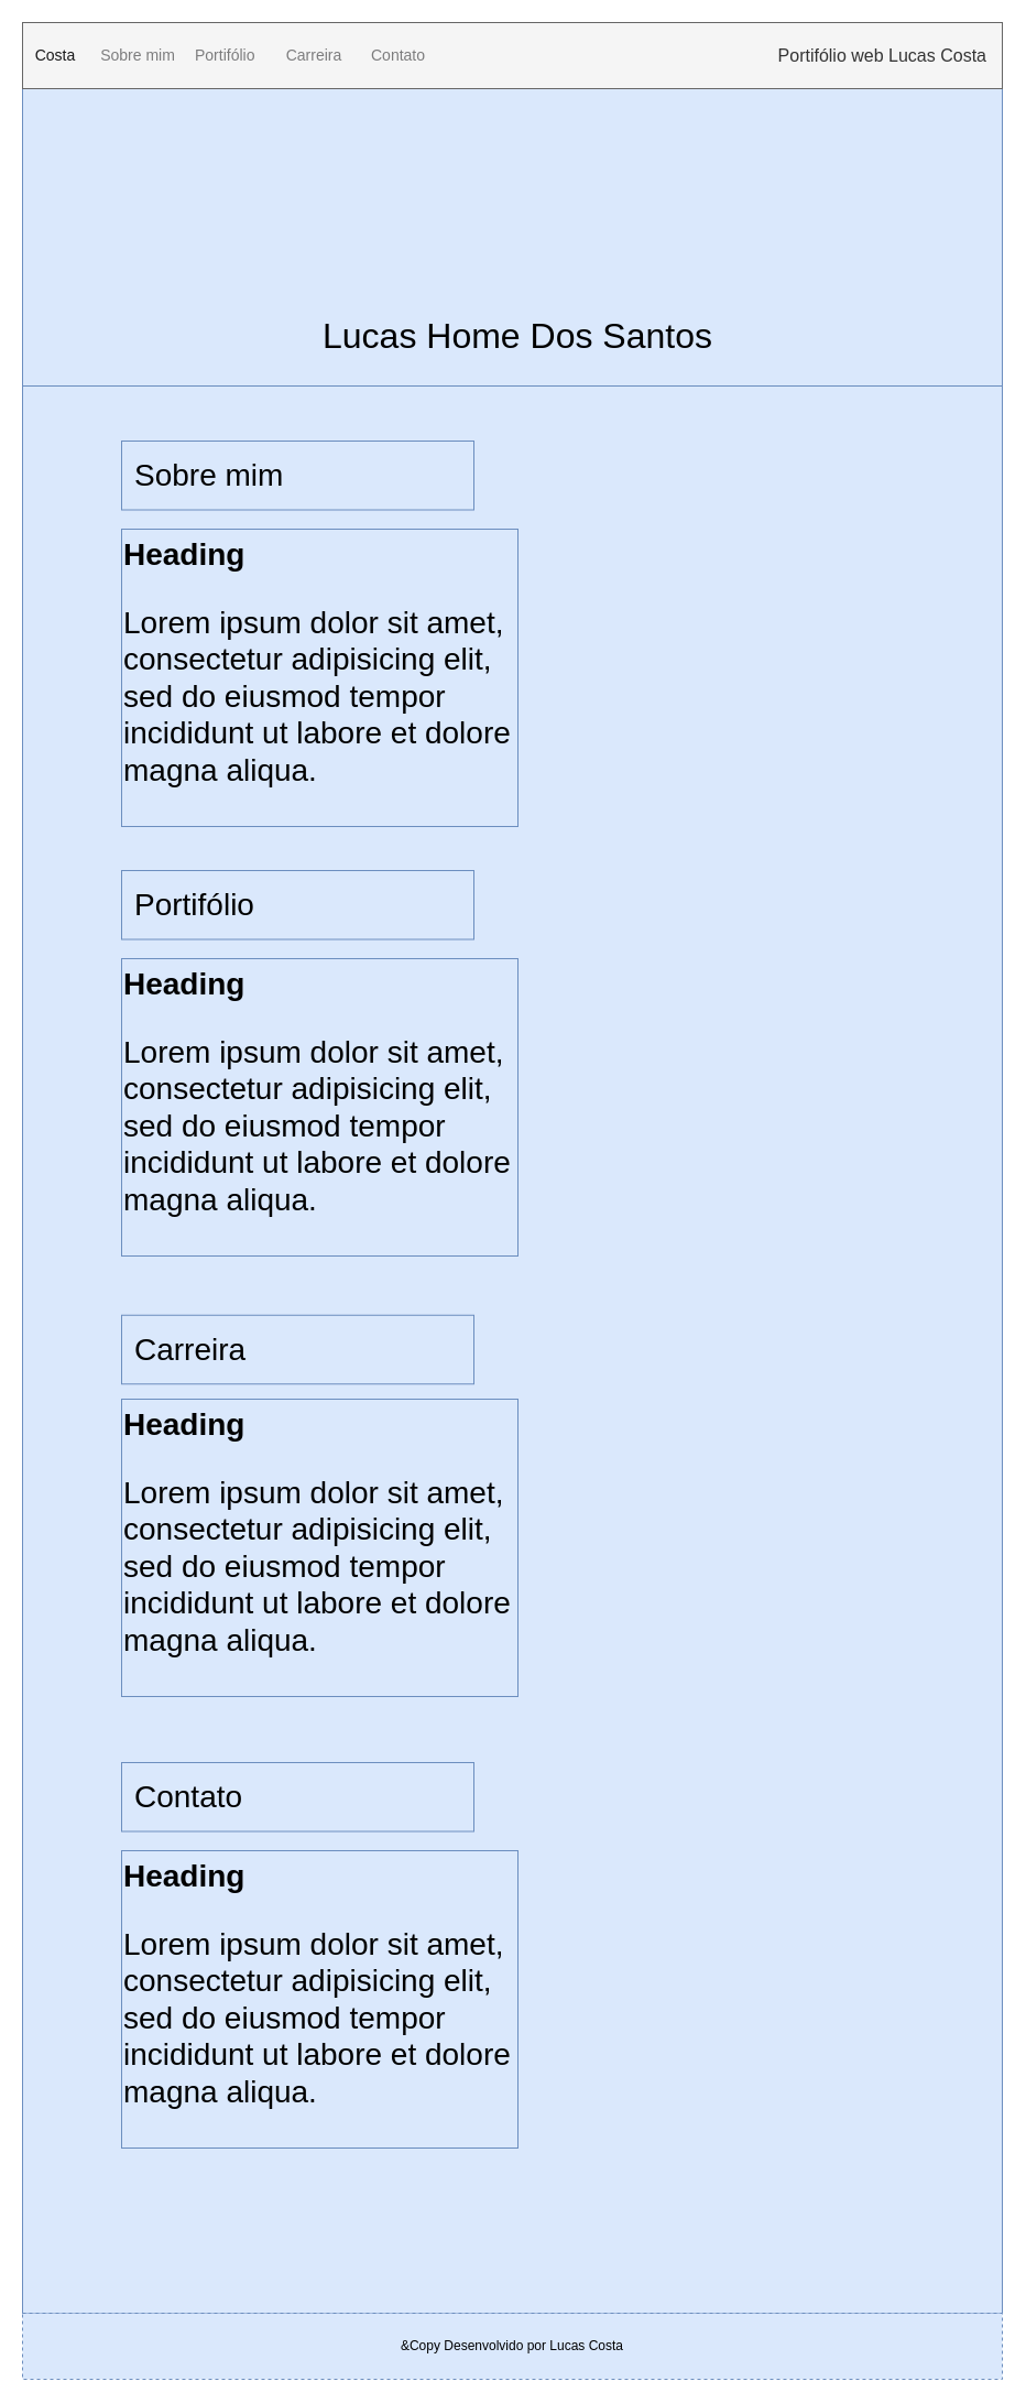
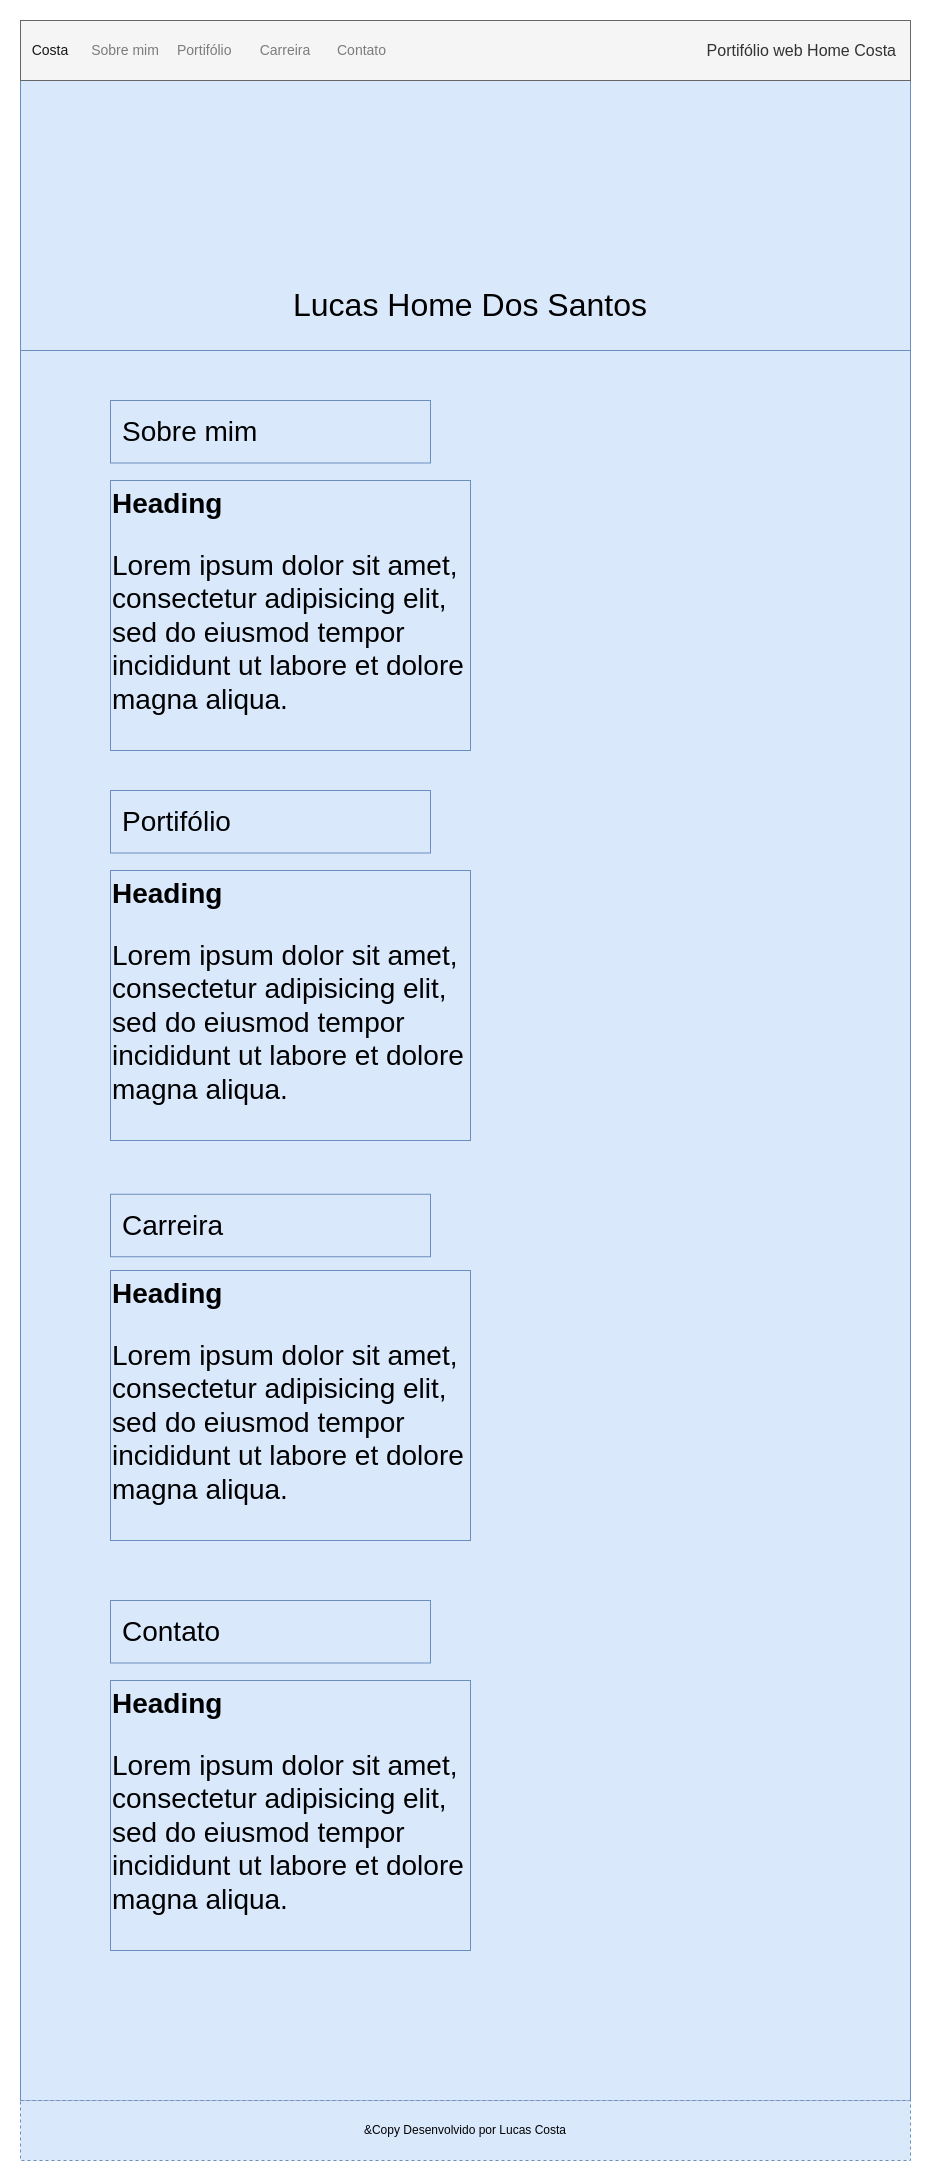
  <mxCell id="0" />
  <mxCell id="1" parent="0" />
  <mxCell id="2" value="" style="rounded=0;whiteSpace=wrap;html=1;fillColor=#dae8fc;strokeColor=#6c8ebf;movable=0;resizable=0;rotatable=0;deletable=0;editable=0;locked=1;connectable=0;" vertex="1" parent="1"><mxGeometry y="350" width="890" height="1750" as="geometry" x="20" /></mxCell>
  <mxCell id="3" value="" style="rounded=0;whiteSpace=wrap;html=1;fillColor=#dae8fc;strokeColor=#6c8ebf;" parent="1" vertex="1"><mxGeometry width="890" height="270" as="geometry" x="20" y="80" /></mxCell>
  <mxCell id="4" value="&lt;h1 style=&quot;margin-top: 0px; font-size: 28px;&quot;&gt;Heading&lt;/h1&gt;&lt;p style=&quot;font-size: 28px;&quot;&gt;Lorem ipsum dolor sit amet, consectetur adipisicing elit, sed do eiusmod tempor incididunt ut labore et dolore magna aliqua.&lt;/p&gt;" style="text;html=1;whiteSpace=wrap;overflow=hidden;rounded=0;fontSize=28;fillColor=#dae8fc;strokeColor=#6c8ebf;" parent="1" vertex="1"><mxGeometry x="110" y="480" width="360" height="270" as="geometry" /></mxCell>
  <mxCell id="5" value="Lucas Home Dos Santos" style="text;html=1;align=center;verticalAlign=middle;whiteSpace=wrap;rounded=0;fontSize=32;" parent="1" vertex="1"><mxGeometry x="290" y="280" width="360" height="50" as="geometry" /></mxCell>
  <mxCell id="6" value="&amp;amp;Copy Desenvolvido por Lucas Costa" style="rounded=0;whiteSpace=wrap;html=1;fillColor=#dae8fc;strokeColor=#6c8ebf;dashed=1;" parent="1" vertex="1"><mxGeometry y="2100" width="890" height="60" as="geometry" x="20" /></mxCell>
- <mxCell id="7" value="Portifólio web Lucas Costa" style="html=1;shadow=0;dashed=0;fillColor=#f5f5f5;strokeColor=#666666;fontSize=16;align=right;spacing=15;fontColor=#333333;" parent="1" vertex="1"><mxGeometry y="20" width="890" height="60" as="geometry" x="20" /></mxCell>
+ <mxCell id="7" value="Portifólio web Home Costa" style="html=1;shadow=0;dashed=0;fillColor=#f5f5f5;strokeColor=#666666;fontSize=16;align=right;spacing=15;fontColor=#333333;" parent="1" vertex="1"><mxGeometry y="20" width="890" height="60" as="geometry" x="20" /></mxCell>
  <mxCell id="8" value="" style="swimlane;shape=mxgraph.bootstrap.anchor;strokeColor=none;fillColor=none;fontColor=#0085FC;fontStyle=0;childLayout=stackLayout;horizontal=0;startSize=0;horizontalStack=1;resizeParent=1;resizeParentMax=0;resizeLast=0;collapsible=0;marginBottom=0;whiteSpace=wrap;html=1;resizeWidth=0;" parent="7" vertex="1"><mxGeometry y="10" width="220" height="40" as="geometry" /></mxCell>
  <mxCell id="9" value="Costa" style="text;strokeColor=none;align=center;verticalAlign=middle;spacingLeft=10;spacingRight=10;points=[[0,0.5],[1,0.5]];portConstraint=eastwest;rotatable=0;whiteSpace=wrap;html=1;fillColor=none;fontColor=#181819;fontSize=14;" parent="8" vertex="1"><mxGeometry width="60" height="40" as="geometry" /></mxCell>
  <mxCell id="10" value="Sobre mim" style="text;strokeColor=none;align=center;verticalAlign=middle;spacingLeft=10;spacingRight=10;points=[[0,0.5],[1,0.5]];portConstraint=eastwest;rotatable=0;whiteSpace=wrap;html=1;fillColor=none;fontColor=#7C7C7D;fontSize=14;" parent="8" vertex="1"><mxGeometry x="60" width="90" height="40" as="geometry" /></mxCell>
  <mxCell id="11" value="Portifólio" style="text;strokeColor=none;align=left;verticalAlign=middle;spacingLeft=5;spacingRight=10;points=[[0,0.5],[1,0.5]];portConstraint=eastwest;rotatable=0;whiteSpace=wrap;html=1;fillColor=none;fontColor=#7C7C7D;fontSize=14;" parent="8" vertex="1"><mxGeometry x="150" width="70" height="40" as="geometry" /></mxCell>
  <mxCell id="12" value="" style="swimlane;shape=mxgraph.bootstrap.anchor;strokeColor=none;fillColor=none;fontColor=#0085FC;fontStyle=0;childLayout=stackLayout;horizontal=0;startSize=0;horizontalStack=1;resizeParent=1;resizeParentMax=0;resizeLast=0;collapsible=0;marginBottom=0;whiteSpace=wrap;html=1;resizeWidth=0;" parent="7" vertex="1"><mxGeometry x="220" y="10" width="160" height="40" as="geometry" /></mxCell>
  <mxCell id="13" value="Carreira" style="text;strokeColor=none;align=center;verticalAlign=middle;spacingLeft=10;spacingRight=10;points=[[0,0.5],[1,0.5]];portConstraint=eastwest;rotatable=0;whiteSpace=wrap;html=1;fillColor=none;fontColor=#7C7C7D;fontSize=14;" parent="12" vertex="1"><mxGeometry width="90" height="40" as="geometry" /></mxCell>
  <mxCell id="14" value="Contato" style="text;strokeColor=none;align=left;verticalAlign=middle;spacingLeft=5;spacingRight=10;points=[[0,0.5],[1,0.5]];portConstraint=eastwest;rotatable=0;whiteSpace=wrap;html=1;fillColor=none;fontColor=#7C7C7D;fontSize=14;" parent="12" vertex="1"><mxGeometry x="90" width="70" height="40" as="geometry" /></mxCell>
  <mxCell id="15" value="&lt;font style=&quot;font-size: 28px;&quot;&gt;Sobre mim&lt;/font&gt;" style="strokeColor=#6c8ebf;fillColor=#dae8fc;strokeWidth=1;html=1;shadow=0;dashed=0;shape=mxgraph.android.rrect;rSize=0;align=left;spacingLeft=10;fontSize=8;movable=1;resizable=1;rotatable=1;deletable=1;editable=1;locked=0;connectable=1;" vertex="1" parent="1"><mxGeometry x="110" y="400" width="320" height="62.5" as="geometry" /></mxCell>
  <mxCell id="16" value="&lt;font style=&quot;font-size: 28px;&quot;&gt;Portifólio&lt;/font&gt;" style="strokeColor=#6c8ebf;fillColor=#dae8fc;strokeWidth=1;html=1;shadow=0;dashed=0;shape=mxgraph.android.rrect;rSize=0;align=left;spacingLeft=10;fontSize=8;movable=1;resizable=1;rotatable=1;deletable=1;editable=1;locked=0;connectable=1;" vertex="1" parent="1"><mxGeometry x="110" y="790" width="320" height="62.5" as="geometry" /></mxCell>
  <mxCell id="17" value="&lt;h1 style=&quot;margin-top: 0px; font-size: 28px;&quot;&gt;Heading&lt;/h1&gt;&lt;p style=&quot;font-size: 28px;&quot;&gt;Lorem ipsum dolor sit amet, consectetur adipisicing elit, sed do eiusmod tempor incididunt ut labore et dolore magna aliqua.&lt;/p&gt;" style="text;html=1;whiteSpace=wrap;overflow=hidden;rounded=0;fontSize=28;fillColor=#dae8fc;strokeColor=#6c8ebf;" vertex="1" parent="1"><mxGeometry x="110" y="870" width="360" height="270" as="geometry" /></mxCell>
  <mxCell id="18" value="&lt;span style=&quot;font-size: 28px;&quot;&gt;Carreira&lt;/span&gt;" style="strokeColor=#6c8ebf;fillColor=#dae8fc;strokeWidth=1;html=1;shadow=0;dashed=0;shape=mxgraph.android.rrect;rSize=0;align=left;spacingLeft=10;fontSize=8;movable=1;resizable=1;rotatable=1;deletable=1;editable=1;locked=0;connectable=1;" vertex="1" parent="1"><mxGeometry x="110" y="1193.75" width="320" height="62.5" as="geometry" /></mxCell>
  <mxCell id="19" value="&lt;h1 style=&quot;margin-top: 0px; font-size: 28px;&quot;&gt;Heading&lt;/h1&gt;&lt;p style=&quot;font-size: 28px;&quot;&gt;Lorem ipsum dolor sit amet, consectetur adipisicing elit, sed do eiusmod tempor incididunt ut labore et dolore magna aliqua.&lt;/p&gt;" style="text;html=1;whiteSpace=wrap;overflow=hidden;rounded=0;fontSize=28;fillColor=#dae8fc;strokeColor=#6c8ebf;" vertex="1" parent="1"><mxGeometry x="110" y="1270" width="360" height="270" as="geometry" /></mxCell>
  <mxCell id="20" value="&lt;font style=&quot;font-size: 28px;&quot;&gt;Contato&lt;/font&gt;" style="strokeColor=#6c8ebf;fillColor=#dae8fc;strokeWidth=1;html=1;shadow=0;dashed=0;shape=mxgraph.android.rrect;rSize=0;align=left;spacingLeft=10;fontSize=8;movable=1;resizable=1;rotatable=1;deletable=1;editable=1;locked=0;connectable=1;" vertex="1" parent="1"><mxGeometry x="110" y="1600" width="320" height="62.5" as="geometry" /></mxCell>
  <mxCell id="21" value="&lt;h1 style=&quot;margin-top: 0px; font-size: 28px;&quot;&gt;Heading&lt;/h1&gt;&lt;p style=&quot;font-size: 28px;&quot;&gt;Lorem ipsum dolor sit amet, consectetur adipisicing elit, sed do eiusmod tempor incididunt ut labore et dolore magna aliqua.&lt;/p&gt;" style="text;html=1;whiteSpace=wrap;overflow=hidden;rounded=0;fontSize=28;fillColor=#dae8fc;strokeColor=#6c8ebf;" vertex="1" parent="1"><mxGeometry x="110" y="1680" width="360" height="270" as="geometry" /></mxCell>
